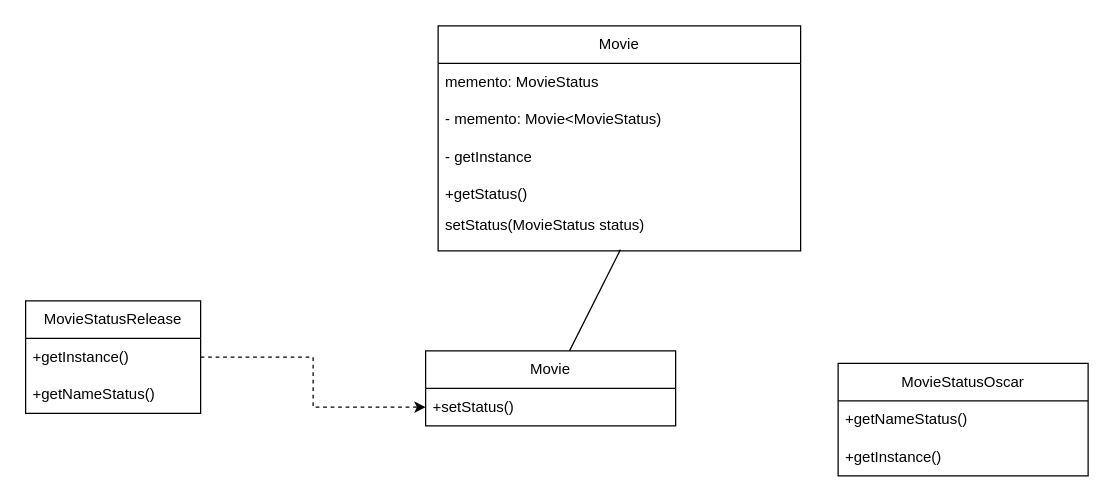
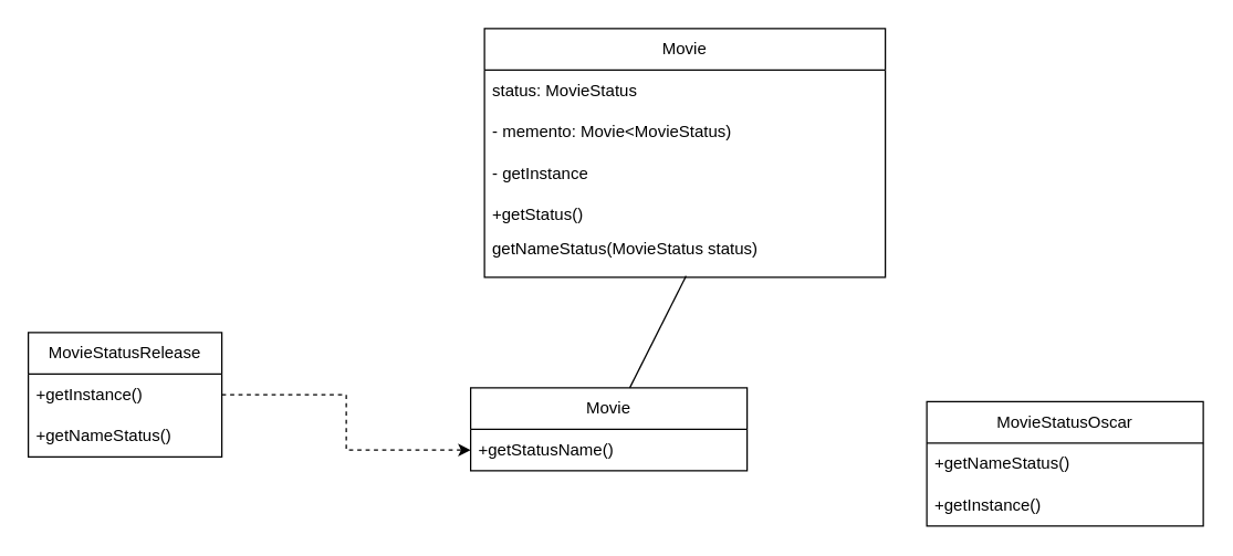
  <mxCell id="0" />
  <mxCell id="1" parent="0" />
  <mxCell id="2" value="Movie" style="swimlane;fontStyle=0;childLayout=stackLayout;horizontal=1;startSize=30;horizontalStack=0;resizeParent=1;resizeParentMax=0;resizeLast=0;collapsible=1;marginBottom=0;whiteSpace=wrap;html=1;" vertex="1" parent="1"><mxGeometry x="350" y="20" width="290" height="180" as="geometry" /></mxCell>
- <mxCell id="3" value="memento: MovieStatus" style="text;strokeColor=none;fillColor=none;align=left;verticalAlign=middle;spacingLeft=4;spacingRight=4;overflow=hidden;points=[[0,0.5],[1,0.5]];portConstraint=eastwest;rotatable=0;whiteSpace=wrap;html=1;" vertex="1" parent="2"><mxGeometry y="30" width="290" height="30" as="geometry" /></mxCell>
+ <mxCell id="3" value="status: MovieStatus" style="text;strokeColor=none;fillColor=none;align=left;verticalAlign=middle;spacingLeft=4;spacingRight=4;overflow=hidden;points=[[0,0.5],[1,0.5]];portConstraint=eastwest;rotatable=0;whiteSpace=wrap;html=1;" vertex="1" parent="2"><mxGeometry y="30" width="290" height="30" as="geometry" /></mxCell>
  <mxCell id="4" value="- memento: Movie&amp;lt;MovieStatus)" style="text;strokeColor=none;fillColor=none;align=left;verticalAlign=middle;spacingLeft=4;spacingRight=4;overflow=hidden;points=[[0,0.5],[1,0.5]];portConstraint=eastwest;rotatable=0;whiteSpace=wrap;html=1;" vertex="1" parent="2"><mxGeometry y="60" width="290" height="30" as="geometry" /></mxCell>
  <mxCell id="5" value="- getInstance" style="text;strokeColor=none;fillColor=none;align=left;verticalAlign=middle;spacingLeft=4;spacingRight=4;overflow=hidden;points=[[0,0.5],[1,0.5]];portConstraint=eastwest;rotatable=0;whiteSpace=wrap;html=1;" vertex="1" parent="2"><mxGeometry y="90" width="290" height="30" as="geometry" /></mxCell>
  <mxCell id="6" value="+getStatus()" style="text;strokeColor=none;fillColor=none;align=left;verticalAlign=middle;spacingLeft=4;spacingRight=4;overflow=hidden;points=[[0,0.5],[1,0.5]];portConstraint=eastwest;rotatable=0;whiteSpace=wrap;html=1;" vertex="1" parent="2"><mxGeometry y="120" width="290" height="30" as="geometry" /></mxCell>
- <mxCell id="7" value="setStatus(MovieStatus status)&lt;div&gt;&lt;br&gt;&lt;/div&gt;" style="text;strokeColor=none;fillColor=none;align=left;verticalAlign=middle;spacingLeft=4;spacingRight=4;overflow=hidden;points=[[0,0.5],[1,0.5]];portConstraint=eastwest;rotatable=0;whiteSpace=wrap;html=1;" vertex="1" parent="2"><mxGeometry y="150" width="290" height="30" as="geometry" /></mxCell>
+ <mxCell id="7" value="getNameStatus(MovieStatus status)&lt;div&gt;&lt;br&gt;&lt;/div&gt;" style="text;strokeColor=none;fillColor=none;align=left;verticalAlign=middle;spacingLeft=4;spacingRight=4;overflow=hidden;points=[[0,0.5],[1,0.5]];portConstraint=eastwest;rotatable=0;whiteSpace=wrap;html=1;" vertex="1" parent="2"><mxGeometry y="150" width="290" height="30" as="geometry" /></mxCell>
  <mxCell id="8" value="Movie" style="swimlane;fontStyle=0;childLayout=stackLayout;horizontal=1;startSize=30;horizontalStack=0;resizeParent=1;resizeParentMax=0;resizeLast=0;collapsible=1;marginBottom=0;whiteSpace=wrap;html=1;" vertex="1" parent="1"><mxGeometry x="340" y="280" width="200" height="60" as="geometry" /></mxCell>
- <mxCell id="9" value="+setStatus()" style="text;strokeColor=none;fillColor=none;align=left;verticalAlign=middle;spacingLeft=4;spacingRight=4;overflow=hidden;points=[[0,0.5],[1,0.5]];portConstraint=eastwest;rotatable=0;whiteSpace=wrap;html=1;" vertex="1" parent="8"><mxGeometry y="30" width="200" height="30" as="geometry" /></mxCell>
+ <mxCell id="9" value="+getStatusName()" style="text;strokeColor=none;fillColor=none;align=left;verticalAlign=middle;spacingLeft=4;spacingRight=4;overflow=hidden;points=[[0,0.5],[1,0.5]];portConstraint=eastwest;rotatable=0;whiteSpace=wrap;html=1;" vertex="1" parent="8"><mxGeometry y="30" width="200" height="30" as="geometry" /></mxCell>
  <mxCell id="10" value="" style="endArrow=none;html=1;rounded=0;entryX=0.503;entryY=0.967;entryDx=0;entryDy=0;entryPerimeter=0;" edge="1" parent="1" source="8" target="7"><mxGeometry width="50" height="50" relative="1" as="geometry"><mxPoint x="440" y="290" as="sourcePoint" /><mxPoint x="490" y="240" as="targetPoint" /></mxGeometry></mxCell>
  <mxCell id="11" style="edgeStyle=orthogonalEdgeStyle;rounded=0;orthogonalLoop=1;jettySize=auto;html=1;dashed=1;" edge="1" parent="1" source="12" target="9"><mxGeometry relative="1" as="geometry" /></mxCell>
  <mxCell id="12" value="MovieStatusRelease" style="swimlane;fontStyle=0;childLayout=stackLayout;horizontal=1;startSize=30;horizontalStack=0;resizeParent=1;resizeParentMax=0;resizeLast=0;collapsible=1;marginBottom=0;whiteSpace=wrap;html=1;" vertex="1" parent="1"><mxGeometry x="20" y="240" width="140" height="90" as="geometry" /></mxCell>
  <mxCell id="13" value="+getInstance()" style="text;strokeColor=none;fillColor=none;align=left;verticalAlign=middle;spacingLeft=4;spacingRight=4;overflow=hidden;points=[[0,0.5],[1,0.5]];portConstraint=eastwest;rotatable=0;whiteSpace=wrap;html=1;" vertex="1" parent="12"><mxGeometry y="30" width="140" height="30" as="geometry" /></mxCell>
  <mxCell id="14" value="+getNameStatus()" style="text;strokeColor=none;fillColor=none;align=left;verticalAlign=middle;spacingLeft=4;spacingRight=4;overflow=hidden;points=[[0,0.5],[1,0.5]];portConstraint=eastwest;rotatable=0;whiteSpace=wrap;html=1;" vertex="1" parent="12"><mxGeometry y="60" width="140" height="30" as="geometry" /></mxCell>
  <mxCell id="15" value="MovieStatusOscar" style="swimlane;fontStyle=0;childLayout=stackLayout;horizontal=1;startSize=30;horizontalStack=0;resizeParent=1;resizeParentMax=0;resizeLast=0;collapsible=1;marginBottom=0;whiteSpace=wrap;html=1;" vertex="1" parent="1"><mxGeometry x="670" y="290" width="200" height="90" as="geometry" /></mxCell>
  <mxCell id="16" value="+getNameStatus()" style="text;strokeColor=none;fillColor=none;align=left;verticalAlign=middle;spacingLeft=4;spacingRight=4;overflow=hidden;points=[[0,0.5],[1,0.5]];portConstraint=eastwest;rotatable=0;whiteSpace=wrap;html=1;" vertex="1" parent="15"><mxGeometry y="30" width="200" height="30" as="geometry" /></mxCell>
  <mxCell id="17" value="+getInstance()" style="text;strokeColor=none;fillColor=none;align=left;verticalAlign=middle;spacingLeft=4;spacingRight=4;overflow=hidden;points=[[0,0.5],[1,0.5]];portConstraint=eastwest;rotatable=0;whiteSpace=wrap;html=1;" vertex="1" parent="15"><mxGeometry y="60" width="200" height="30" as="geometry" /></mxCell>
